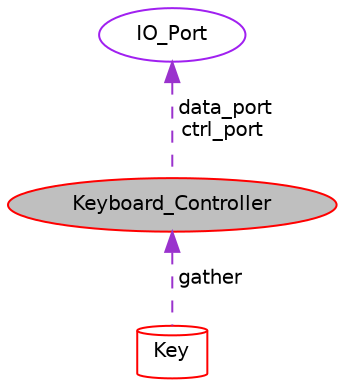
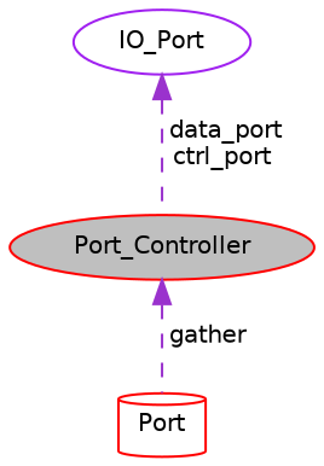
  digraph {
    node [color=red fontname=Helvetica fontsize=10 shape=ellipse]
    edge [color=darkorchid3 dir=back fontname=Helvetica fontsize=10 labelfontname=Helvetica labelfontsize=10 style=dashed]
-   n1 [fillcolor=grey75 fontcolor=black height=0.2 label=Keyboard_Controller style=filled width=0.4]
-   n2 [height=0.2 label=Key shape=cylinder width=0.4]
+   n1 [fillcolor=grey75 fontcolor=black height=0.2 label=Port_Controller style=filled width=0.4]
+   n2 [height=0.2 label=Port shape=cylinder width=0.4]
    n3 [color=purple height=0.2 label=IO_Port width=0.4]
    n1 -> n2 [label=" gather"]
    n3 -> n1 [label=" data_port\nctrl_port"]
  }
